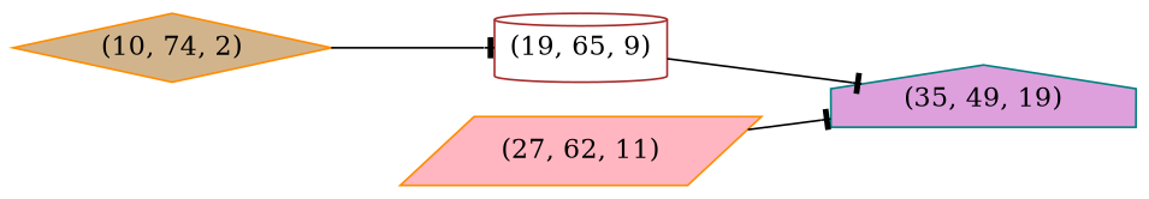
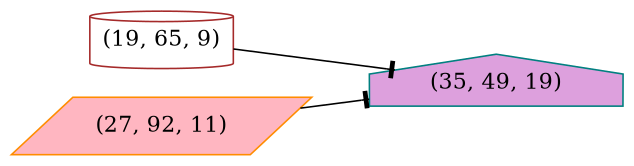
  digraph {
    rankdir=LR
    node [color=darkorange style=filled]
    edge [arrowhead=tee]
-   "(10, 74, 2)" [fillcolor=tan shape=diamond]
    "(19, 65, 9)" [color=brown fillcolor=white shape=cylinder]
    "(35, 49, 19)" [color=teal fillcolor=plum shape=house]
-   "(27, 62, 11)" [fillcolor=lightpink shape=parallelogram]
-   "(10, 74, 2)" -> "(19, 65, 9)"
+   "(27, 62, 11)" [fillcolor=lightpink shape=parallelogram label="(27, 92, 11)"]
    "(19, 65, 9)" -> "(35, 49, 19)"
    "(27, 62, 11)" -> "(35, 49, 19)"
  }
